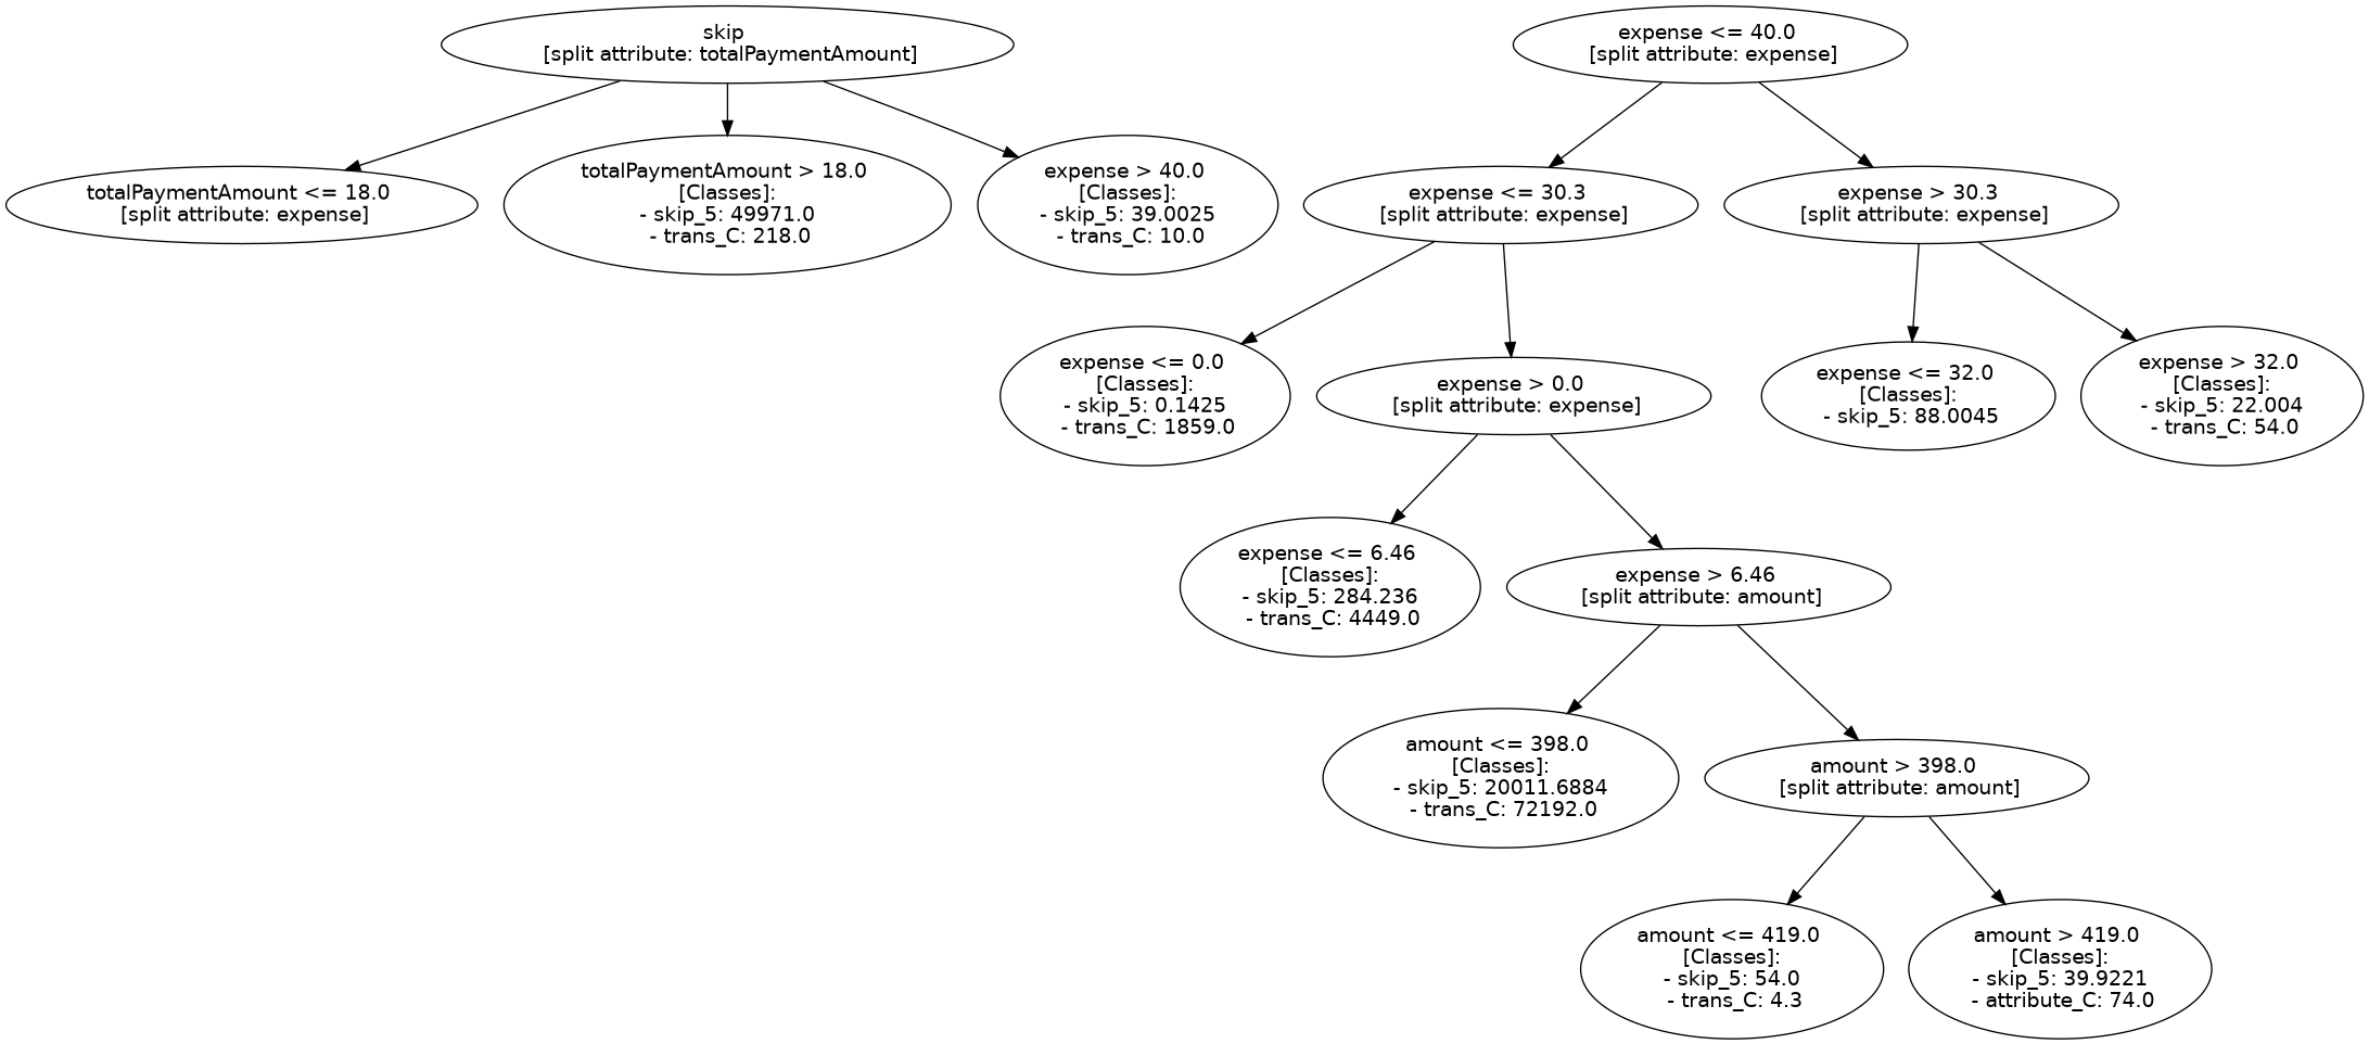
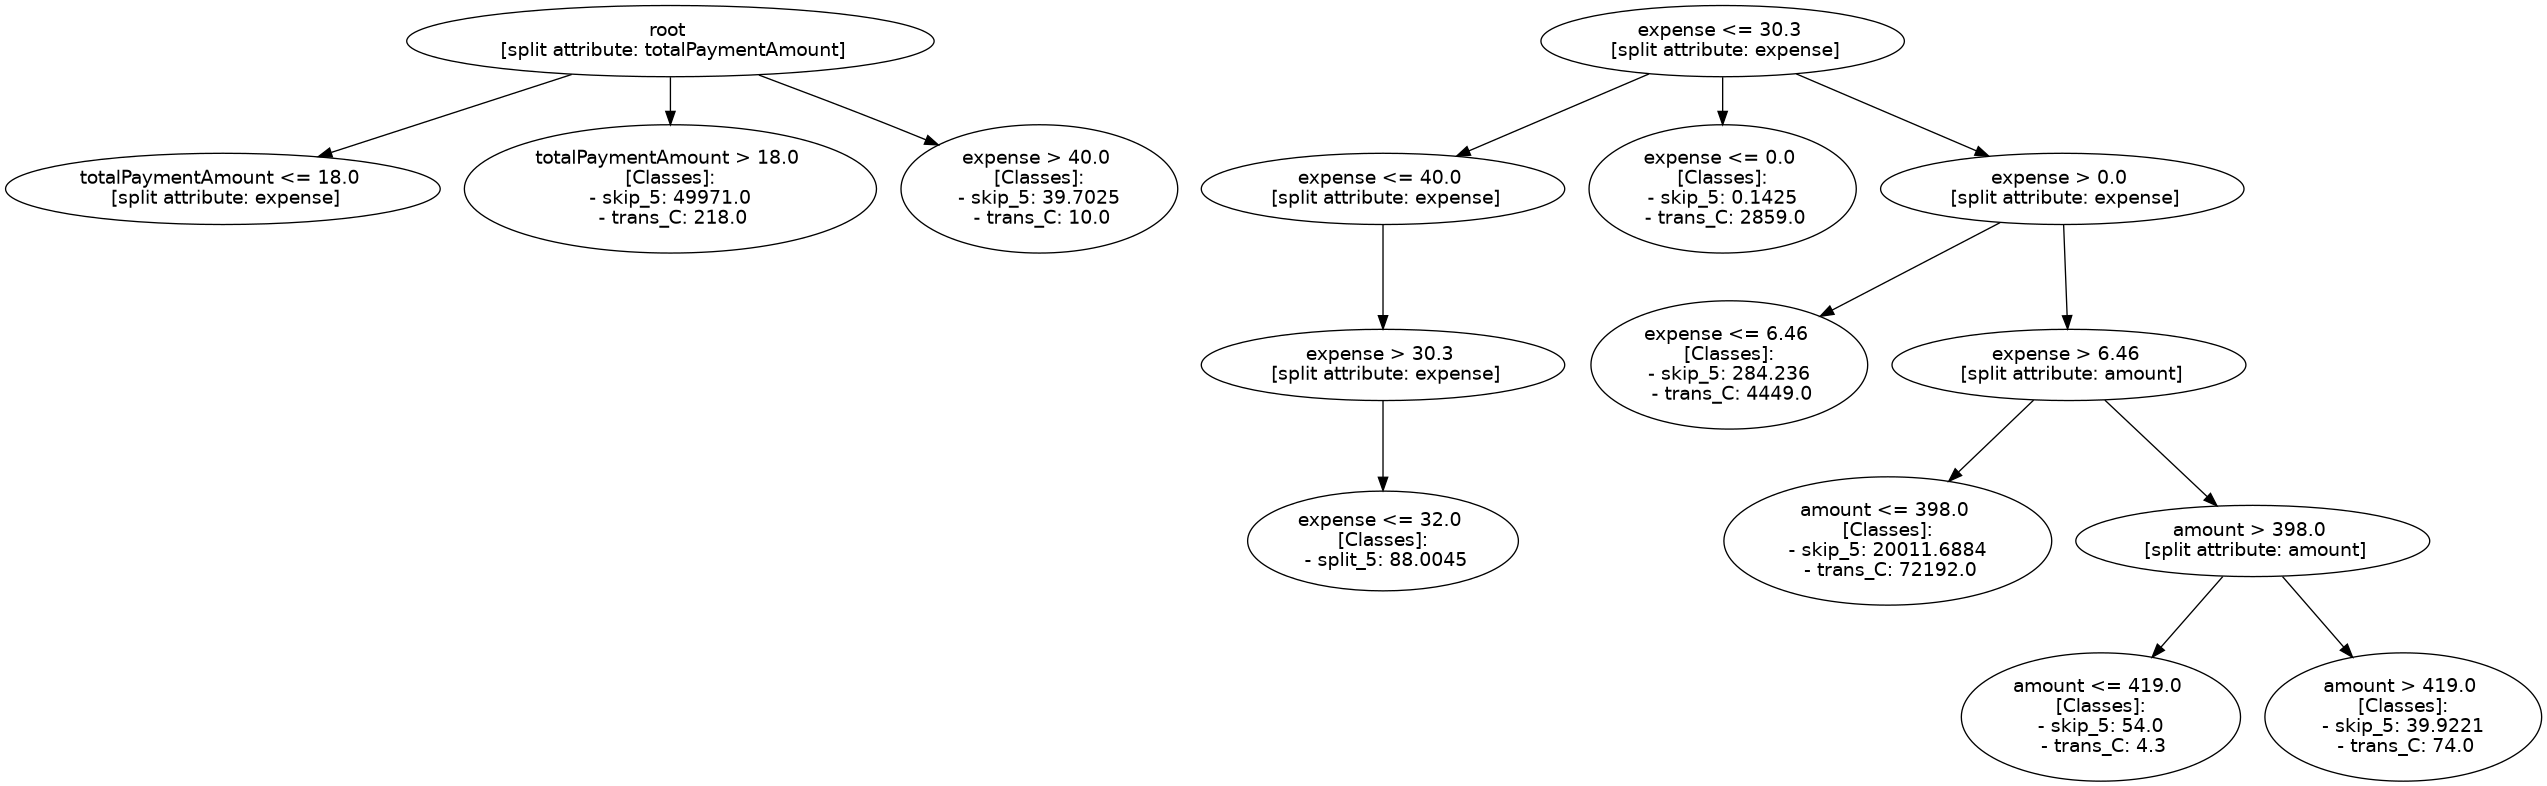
  digraph {
    fontname="DejaVu Sans"
    node [fontname="DejaVu Sans"]
    edge [fontname="DejaVu Sans"]
-   n1 [label="skip \n [split attribute: totalPaymentAmount]"]
+   n1 [label="root \n [split attribute: totalPaymentAmount]"]
    n2 [label="totalPaymentAmount <= 18.0 \n [split attribute: expense]"]
    n3 [label="totalPaymentAmount > 18.0 \n [Classes]: \n - skip_5: 49971.0 \n - trans_C: 218.0"]
-   n4 [label="expense > 40.0 \n [Classes]: \n - skip_5: 39.0025 \n - trans_C: 10.0"]
+   n4 [label="expense > 40.0 \n [Classes]: \n - skip_5: 39.7025 \n - trans_C: 10.0"]
    n5 [label="expense <= 40.0 \n [split attribute: expense]"]
    n6 [label="expense <= 30.3 \n [split attribute: expense]"]
    n7 [label="expense > 30.3 \n [split attribute: expense]"]
-   n8 [label="expense <= 0.0 \n [Classes]: \n - skip_5: 0.1425 \n - trans_C: 1859.0"]
+   n8 [label="expense <= 0.0 \n [Classes]: \n - skip_5: 0.1425 \n - trans_C: 2859.0"]
    n9 [label="expense > 0.0 \n [split attribute: expense]"]
-   n10 [label="expense <= 32.0 \n [Classes]: \n - skip_5: 88.0045"]
-   n11 [label="expense > 32.0 \n [Classes]: \n - skip_5: 22.004 \n - trans_C: 54.0"]
+   n10 [label="expense <= 32.0 \n [Classes]: \n - split_5: 88.0045"]
    n12 [label="expense <= 6.46 \n [Classes]: \n - skip_5: 284.236 \n - trans_C: 4449.0"]
    n13 [label="expense > 6.46 \n [split attribute: amount]"]
    n14 [label="amount <= 398.0 \n [Classes]: \n - skip_5: 20011.6884 \n - trans_C: 72192.0"]
    n15 [label="amount > 398.0 \n [split attribute: amount]"]
    n16 [label="amount <= 419.0 \n [Classes]: \n - skip_5: 54.0 \n - trans_C: 4.3"]
-   n17 [label="amount > 419.0 \n [Classes]: \n - skip_5: 39.9221 \n - attribute_C: 74.0"]
+   n17 [label="amount > 419.0 \n [Classes]: \n - skip_5: 39.9221 \n - trans_C: 74.0"]
    n1 -> n2
    n1 -> n3
    n1 -> n4
-   n5 -> n6
+   n6 -> n5
    n5 -> n7
    n6 -> n8
    n6 -> n9
    n7 -> n10
-   n7 -> n11
    n9 -> n12
    n9 -> n13
    n13 -> n14
    n13 -> n15
    n15 -> n16
    n15 -> n17
  }
